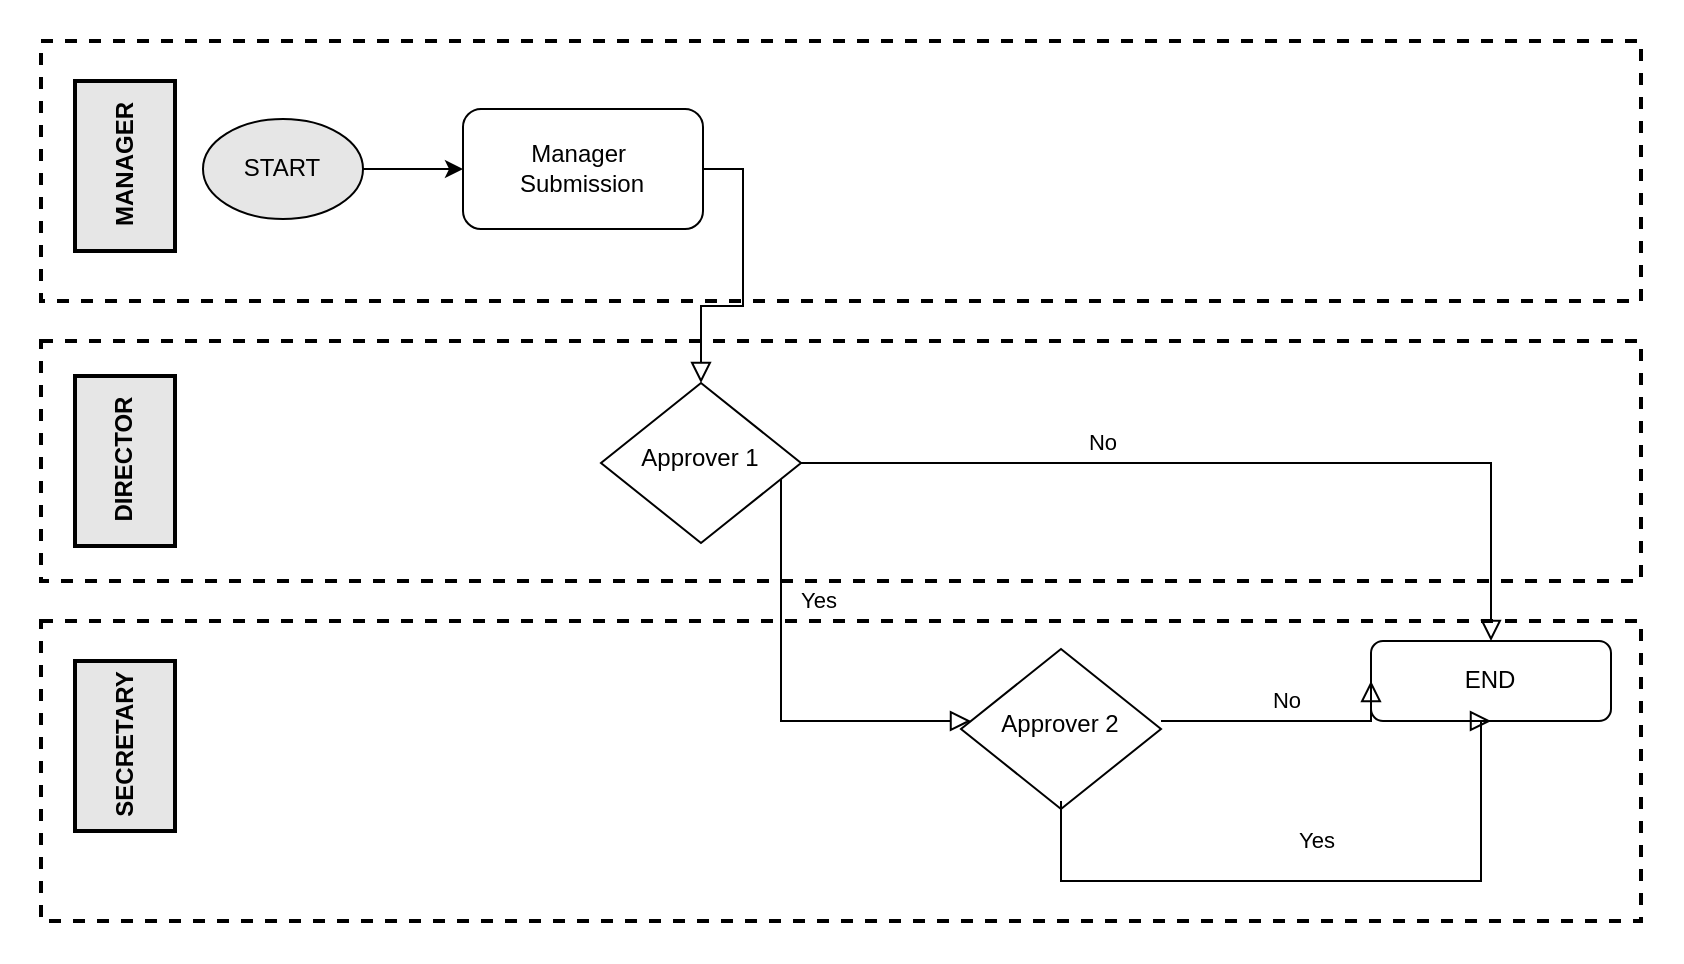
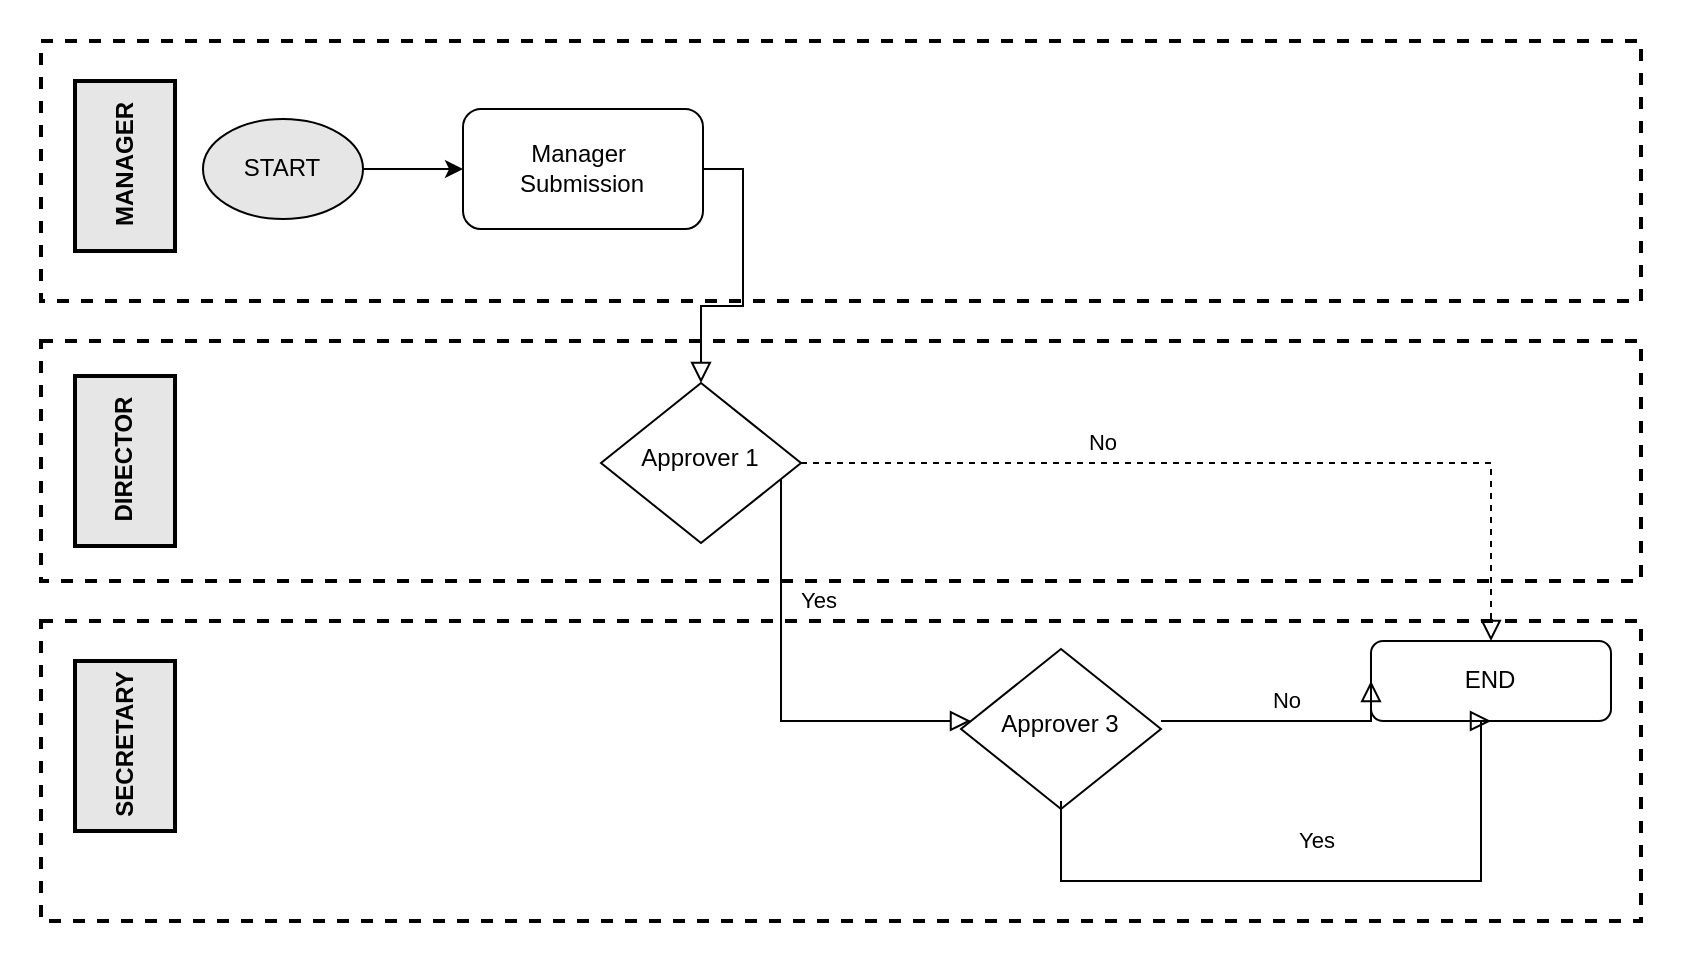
  <mxCell id="0" />
  <mxCell id="1" parent="0" />
  <mxCell id="2" value="" style="rounded=0;whiteSpace=wrap;html=1;dashed=1;strokeWidth=2;fillColor=none;perimeterSpacing=0;" vertex="1" parent="1"><mxGeometry x="20" y="310" width="800" height="150" as="geometry" /></mxCell>
  <mxCell id="3" value="" style="rounded=0;whiteSpace=wrap;html=1;dashed=1;strokeWidth=2;fillColor=none;perimeterSpacing=0;" vertex="1" parent="1"><mxGeometry x="20" y="170" width="800" height="120" as="geometry" /></mxCell>
  <mxCell id="4" value="" style="rounded=0;whiteSpace=wrap;html=1;dashed=1;strokeWidth=2;fillColor=none;perimeterSpacing=0;" vertex="1" parent="1"><mxGeometry x="20" y="20" width="800" height="130" as="geometry" /></mxCell>
  <mxCell id="5" value="" style="rounded=0;html=1;jettySize=auto;orthogonalLoop=1;fontSize=11;endArrow=block;endFill=0;endSize=8;strokeWidth=1;shadow=0;labelBackgroundColor=none;edgeStyle=orthogonalEdgeStyle;exitX=1;exitY=0.5;exitDx=0;exitDy=0;" parent="1" source="13" target="8" edge="1"><mxGeometry relative="1" as="geometry"><mxPoint x="160" y="150" as="sourcePoint" /></mxGeometry></mxCell>
  <mxCell id="6" value="Yes" style="rounded=0;html=1;jettySize=auto;orthogonalLoop=1;fontSize=11;endArrow=block;endFill=0;endSize=8;strokeWidth=1;shadow=0;labelBackgroundColor=none;edgeStyle=orthogonalEdgeStyle;" parent="1" source="8" target="10" edge="1"><mxGeometry x="0.3" y="60" relative="1" as="geometry"><mxPoint as="offset" /><Array as="points"><mxPoint x="390" y="360" /></Array></mxGeometry></mxCell>
- <mxCell id="7" value="No" style="edgeStyle=orthogonalEdgeStyle;rounded=0;html=1;jettySize=auto;orthogonalLoop=1;fontSize=11;endArrow=block;endFill=0;endSize=8;strokeWidth=1;shadow=0;labelBackgroundColor=none;" parent="1" source="8" target="9" edge="1"><mxGeometry x="-0.302" y="10" relative="1" as="geometry"><mxPoint as="offset" /></mxGeometry></mxCell>
+ <mxCell id="7" value="No" style="edgeStyle=orthogonalEdgeStyle;rounded=0;html=1;jettySize=auto;orthogonalLoop=1;fontSize=11;endArrow=block;endFill=0;endSize=8;strokeWidth=1;shadow=0;labelBackgroundColor=none;dashed=1;" parent="1" source="8" target="9" edge="1"><mxGeometry x="-0.302" y="10" relative="1" as="geometry"><mxPoint as="offset" /></mxGeometry></mxCell>
  <mxCell id="8" value="Approver 1&lt;br&gt;" style="rhombus;whiteSpace=wrap;html=1;shadow=0;fontFamily=Helvetica;fontSize=12;align=center;strokeWidth=1;spacing=6;spacingTop=-4;" parent="1" vertex="1"><mxGeometry x="300" y="191" width="100" height="80" as="geometry" /></mxCell>
  <mxCell id="9" value="END" style="rounded=1;whiteSpace=wrap;html=1;fontSize=12;glass=0;strokeWidth=1;shadow=0;" parent="1" vertex="1"><mxGeometry x="685" y="320" width="120" height="40" as="geometry" /></mxCell>
- <mxCell id="10" value="Approver 2&lt;br&gt;" style="rhombus;whiteSpace=wrap;html=1;shadow=0;fontFamily=Helvetica;fontSize=12;align=center;strokeWidth=1;spacing=6;spacingTop=-4;" parent="1" vertex="1"><mxGeometry x="480" y="324" width="100" height="80" as="geometry" /></mxCell>
+ <mxCell id="10" value="Approver 3&lt;br&gt;" style="rhombus;whiteSpace=wrap;html=1;shadow=0;fontFamily=Helvetica;fontSize=12;align=center;strokeWidth=1;spacing=6;spacingTop=-4;" parent="1" vertex="1"><mxGeometry x="480" y="324" width="100" height="80" as="geometry" /></mxCell>
  <mxCell id="11" style="edgeStyle=orthogonalEdgeStyle;rounded=0;orthogonalLoop=1;jettySize=auto;html=1;entryX=0;entryY=0.5;entryDx=0;entryDy=0;" edge="1" parent="1" source="12" target="13"><mxGeometry relative="1" as="geometry" /></mxCell>
  <mxCell id="12" value="START" style="ellipse;whiteSpace=wrap;html=1;fillColor=#e6e6e6;" vertex="1" parent="1"><mxGeometry x="101" y="59" width="80" height="50" as="geometry" /></mxCell>
  <mxCell id="13" value="Manager&amp;nbsp;&lt;br&gt;Submission" style="rounded=1;whiteSpace=wrap;html=1;" vertex="1" parent="1"><mxGeometry x="231" y="54" width="120" height="60" as="geometry" /></mxCell>
  <mxCell id="14" value="No" style="edgeStyle=orthogonalEdgeStyle;rounded=0;html=1;jettySize=auto;orthogonalLoop=1;fontSize=11;endArrow=block;endFill=0;endSize=8;strokeWidth=1;shadow=0;labelBackgroundColor=none;entryX=0;entryY=0.5;entryDx=0;entryDy=0;" edge="1" parent="1" target="9"><mxGeometry y="10" relative="1" as="geometry"><mxPoint as="offset" /><mxPoint x="580" y="360" as="sourcePoint" /><mxPoint x="740" y="490" as="targetPoint" /><Array as="points"><mxPoint x="630" y="360" /><mxPoint x="630" y="360" /></Array></mxGeometry></mxCell>
  <mxCell id="15" value="Yes" style="rounded=0;html=1;jettySize=auto;orthogonalLoop=1;fontSize=11;endArrow=block;endFill=0;endSize=8;strokeWidth=1;shadow=0;labelBackgroundColor=none;edgeStyle=orthogonalEdgeStyle;entryX=0.5;entryY=1;entryDx=0;entryDy=0;" edge="1" parent="1" target="9"><mxGeometry y="20" relative="1" as="geometry"><mxPoint as="offset" /><mxPoint x="530" y="400" as="sourcePoint" /><mxPoint x="780" y="440" as="targetPoint" /><Array as="points"><mxPoint x="530" y="440" /><mxPoint x="740" y="440" /></Array></mxGeometry></mxCell>
  <mxCell id="16" value="&lt;b style=&quot;background-color: rgb(230 , 230 , 230)&quot;&gt;DIRECTOR&lt;/b&gt;" style="rounded=0;whiteSpace=wrap;html=1;strokeWidth=2;gradientColor=none;direction=north;verticalAlign=middle;horizontal=0;fillColor=#E6E6E6;" vertex="1" parent="1"><mxGeometry x="37" y="187.5" width="50" height="85" as="geometry" /></mxCell>
  <mxCell id="17" value="&lt;b style=&quot;background-color: rgb(230 , 230 , 230)&quot;&gt;MANAGER&lt;/b&gt;" style="rounded=0;whiteSpace=wrap;html=1;strokeWidth=2;gradientColor=none;direction=north;verticalAlign=middle;horizontal=0;fillColor=#E6E6E6;" vertex="1" parent="1"><mxGeometry x="37" y="40" width="50" height="85" as="geometry" /></mxCell>
  <mxCell id="18" value="&lt;b style=&quot;background-color: rgb(230 , 230 , 230)&quot;&gt;SECRETARY&lt;/b&gt;" style="rounded=0;whiteSpace=wrap;html=1;strokeWidth=2;gradientColor=none;direction=north;verticalAlign=middle;horizontal=0;fillColor=#E6E6E6;" vertex="1" parent="1"><mxGeometry x="37" y="330" width="50" height="85" as="geometry" /></mxCell>
